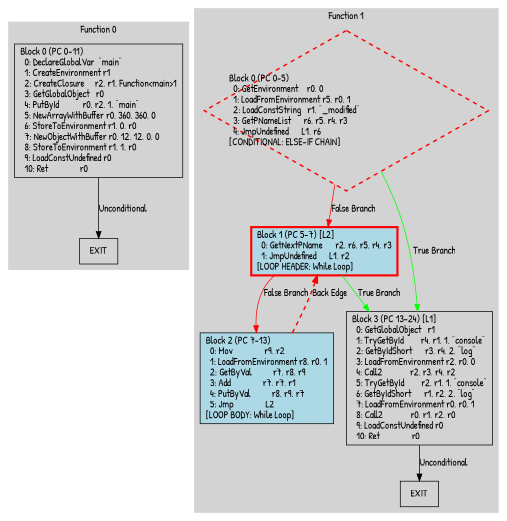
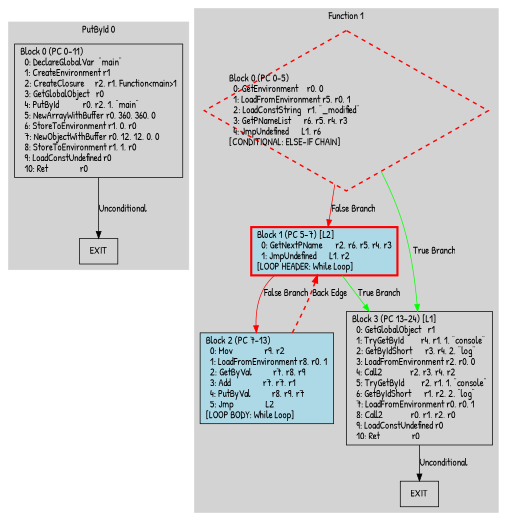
  digraph {
    rankdir=TB
    fontname="Patrick Hand"
    node [fontname="Patrick Hand" shape=box style=filled]
    edge [color=red fontname="Patrick Hand"]
    n1 [label="Block 0 (PC 0-11)\l  0: DeclareGlobalVar  \"main\"\l  1: CreateEnvironment r1\l  2: CreateClosure     r2, r1, Function<main>1\l  3: GetGlobalObject   r0\l  4: PutById           r0, r2, 1, \"main\"\l  5: NewArrayWithBuffer r0, 360, 360, 0\l  6: StoreToEnvironment r1, 0, r0\l  7: NewObjectWithBuffer r0, 12, 12, 0, 0\l  8: StoreToEnvironment r1, 1, r0\l  9: LoadConstUndefined r0\l  10: Ret               r0\l" style=""]
    n2 [fillcolor=lightgray label=EXIT]
    n3 [color=red fillcolor=lightcoral label="Block 0 (PC 0-5)\l  0: GetEnvironment    r0, 0\l  1: LoadFromEnvironment r5, r0, 1\l  2: LoadConstString   r1, \"_modified\"\l  3: GetPNameList      r6, r5, r4, r3\l  4: JmpUndefined      L1, r6\l[CONDITIONAL: ELSE-IF CHAIN]\l" penwidth=2 shape=diamond style=dashed]
    n4 [color=red fillcolor=lightblue label="Block 1 (PC 5-7) [L2]\l  0: GetNextPName      r2, r6, r5, r4, r3\l  1: JmpUndefined      L1, r2\l[LOOP HEADER: While Loop]\l" penwidth=3]
    n5 [label="Block 3 (PC 13-24) [L1]\l  0: GetGlobalObject   r1\l  1: TryGetById        r4, r1, 1, \"console\"\l  2: GetByIdShort      r3, r4, 2, \"log\"\l  3: LoadFromEnvironment r2, r0, 0\l  4: Call2             r2, r3, r4, r2\l  5: TryGetById        r2, r1, 1, \"console\"\l  6: GetByIdShort      r1, r2, 2, \"log\"\l  7: LoadFromEnvironment r0, r0, 1\l  8: Call2             r0, r1, r2, r0\l  9: LoadConstUndefined r0\l  10: Ret               r0\l" style=""]
    n6 [fillcolor=lightblue label="Block 2 (PC 7-13)\l  0: Mov               r9, r2\l  1: LoadFromEnvironment r8, r0, 1\l  2: GetByVal          r7, r8, r9\l  3: Add               r7, r7, r1\l  4: PutByVal          r8, r9, r7\l  5: Jmp               L2\l[LOOP BODY: While Loop]\l"]
    n7 [fillcolor=lightgray label=EXIT]
    subgraph cluster_1 {
      color=lightgrey
-     label="Function 0"
+     label="PutById 0"
      style=filled
      n1
      n2
    }
    subgraph cluster_2 {
      color=lightgrey
      label="Function 1"
      style=filled
      n3
      n4
      n5
      n6
      n7
    }
    n1 -> n2 [color=black label=Unconditional]
    n3 -> n4 [label="False Branch"]
    n3 -> n5 [color=green label="True Branch"]
    n4 -> n5 [color=green label="True Branch"]
    n4 -> n6 [label="False Branch"]
    n5 -> n7 [color=black label=Unconditional]
    n6 -> n4 [label="Back Edge" penwidth=2 style=dashed]
  }
